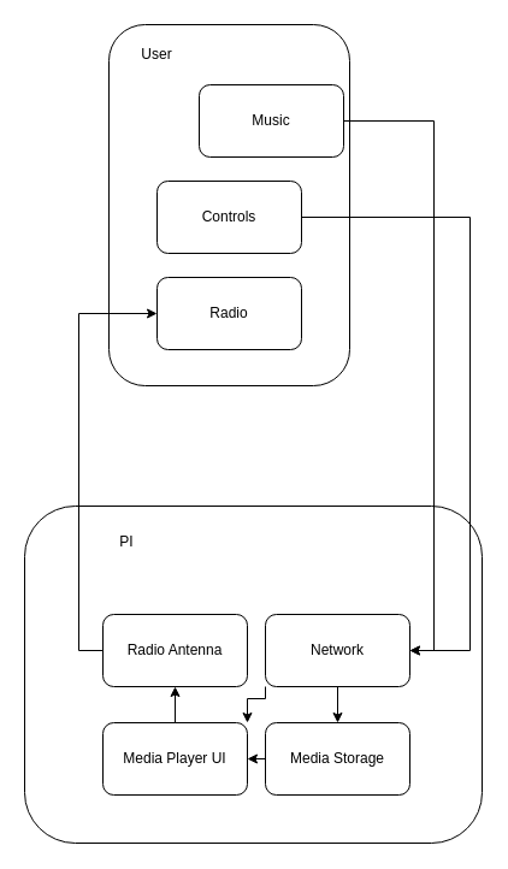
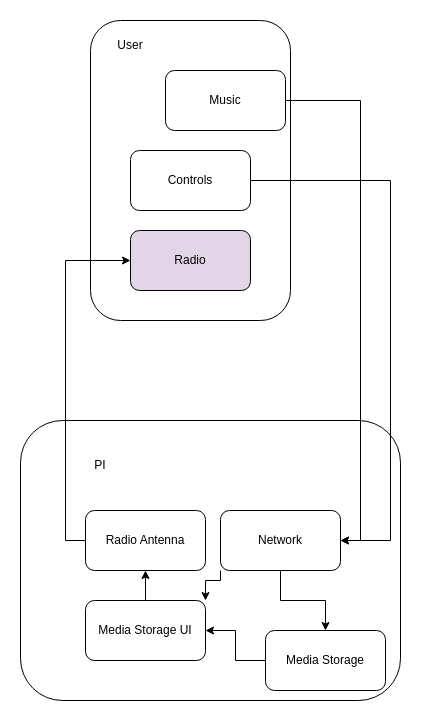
  <mxCell id="0" />
  <mxCell id="1" parent="0" />
  <mxCell id="2" value="" style="rounded=1;whiteSpace=wrap;html=1;" vertex="1" parent="1"><mxGeometry x="90" y="20" width="200" height="300" as="geometry" /></mxCell>
  <mxCell id="3" value="" style="rounded=1;whiteSpace=wrap;html=1;" vertex="1" parent="1"><mxGeometry x="20" y="420" width="380" height="280" as="geometry" /></mxCell>
- <mxCell id="4" value="Radio" style="rounded=1;whiteSpace=wrap;html=1;" vertex="1" parent="1"><mxGeometry x="130" y="230" width="120" height="60" as="geometry" /></mxCell>
+ <mxCell id="4" value="Radio" style="rounded=1;whiteSpace=wrap;html=1;fillColor=#e1d5e7;" vertex="1" parent="1"><mxGeometry x="130" y="230" width="120" height="60" as="geometry" /></mxCell>
  <mxCell id="5" style="edgeStyle=orthogonalEdgeStyle;rounded=0;orthogonalLoop=1;jettySize=auto;html=1;exitX=0;exitY=0.5;exitDx=0;exitDy=0;entryX=1;entryY=0.5;entryDx=0;entryDy=0;" edge="1" parent="1" source="6" target="8"><mxGeometry relative="1" as="geometry" /></mxCell>
- <mxCell id="6" value="Media Storage" style="rounded=1;whiteSpace=wrap;html=1;" vertex="1" parent="1"><mxGeometry x="220" y="600" width="120" height="60" as="geometry" /></mxCell>
+ <mxCell id="6" value="Media Storage" style="rounded=1;whiteSpace=wrap;html=1;" vertex="1" parent="1"><mxGeometry x="265" y="630" width="120" height="60" as="geometry" /></mxCell>
  <mxCell id="7" style="edgeStyle=orthogonalEdgeStyle;rounded=0;orthogonalLoop=1;jettySize=auto;html=1;exitX=0.5;exitY=0;exitDx=0;exitDy=0;entryX=0.5;entryY=1;entryDx=0;entryDy=0;" edge="1" parent="1" source="8" target="10"><mxGeometry relative="1" as="geometry" /></mxCell>
- <mxCell id="8" value="Media Player UI" style="rounded=1;whiteSpace=wrap;html=1;" vertex="1" parent="1"><mxGeometry x="85" y="600" width="120" height="60" as="geometry" /></mxCell>
+ <mxCell id="8" value="Media Storage UI" style="rounded=1;whiteSpace=wrap;html=1;" vertex="1" parent="1"><mxGeometry x="85" y="600" width="120" height="60" as="geometry" /></mxCell>
  <mxCell id="9" style="edgeStyle=orthogonalEdgeStyle;rounded=0;orthogonalLoop=1;jettySize=auto;html=1;exitX=0;exitY=0.5;exitDx=0;exitDy=0;entryX=0;entryY=0.5;entryDx=0;entryDy=0;" edge="1" parent="1" source="10" target="4"><mxGeometry relative="1" as="geometry" /></mxCell>
  <mxCell id="10" value="Radio Antenna" style="rounded=1;whiteSpace=wrap;html=1;" vertex="1" parent="1"><mxGeometry x="85" y="510" width="120" height="60" as="geometry" /></mxCell>
  <mxCell id="11" style="edgeStyle=orthogonalEdgeStyle;rounded=0;orthogonalLoop=1;jettySize=auto;html=1;exitX=1;exitY=0.5;exitDx=0;exitDy=0;entryX=1;entryY=0.5;entryDx=0;entryDy=0;" edge="1" parent="1" source="12" target="15"><mxGeometry relative="1" as="geometry" /></mxCell>
  <mxCell id="12" value="Music" style="rounded=1;whiteSpace=wrap;html=1;" vertex="1" parent="1"><mxGeometry x="165" y="70" width="120" height="60" as="geometry" /></mxCell>
  <mxCell id="13" style="edgeStyle=orthogonalEdgeStyle;rounded=0;orthogonalLoop=1;jettySize=auto;html=1;exitX=0.5;exitY=1;exitDx=0;exitDy=0;entryX=0.5;entryY=0;entryDx=0;entryDy=0;" edge="1" parent="1" source="15" target="6"><mxGeometry relative="1" as="geometry" /></mxCell>
  <mxCell id="14" style="edgeStyle=orthogonalEdgeStyle;rounded=0;orthogonalLoop=1;jettySize=auto;html=1;exitX=0;exitY=1;exitDx=0;exitDy=0;entryX=1;entryY=0;entryDx=0;entryDy=0;" edge="1" parent="1" source="15" target="8"><mxGeometry relative="1" as="geometry"><Array as="points"><mxPoint x="220" y="580" /><mxPoint x="205" y="580" /></Array></mxGeometry></mxCell>
  <mxCell id="15" value="Network" style="rounded=1;whiteSpace=wrap;html=1;" vertex="1" parent="1"><mxGeometry x="220" y="510" width="120" height="60" as="geometry" /></mxCell>
  <mxCell id="16" style="edgeStyle=orthogonalEdgeStyle;rounded=0;orthogonalLoop=1;jettySize=auto;html=1;exitX=1;exitY=0.5;exitDx=0;exitDy=0;entryX=1;entryY=0.5;entryDx=0;entryDy=0;" edge="1" parent="1" source="17" target="15"><mxGeometry relative="1" as="geometry"><Array as="points"><mxPoint x="390" y="180" /><mxPoint x="390" y="540" /></Array></mxGeometry></mxCell>
  <mxCell id="17" value="Controls" style="rounded=1;whiteSpace=wrap;html=1;" vertex="1" parent="1"><mxGeometry x="130" y="150" width="120" height="60" as="geometry" /></mxCell>
  <mxCell id="18" value="User" style="text;html=1;align=center;verticalAlign=middle;whiteSpace=wrap;rounded=0;" vertex="1" parent="1"><mxGeometry x="100" y="30" width="60" height="30" as="geometry" /></mxCell>
- <mxCell id="19" value="PI" style="text;html=1;align=center;verticalAlign=middle;whiteSpace=wrap;rounded=0;" vertex="1" parent="1"><mxGeometry x="75" y="435" width="60" height="30" as="geometry" /></mxCell>
+ <mxCell id="19" value="PI" style="text;html=1;align=center;verticalAlign=middle;whiteSpace=wrap;rounded=0;" vertex="1" parent="1"><mxGeometry x="70" y="450" width="60" height="30" as="geometry" /></mxCell>
